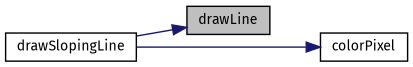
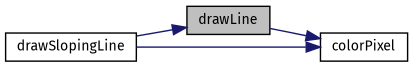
  digraph {
    fontname="Fira Sans"
    rankdir=LR
    node [color=black fillcolor=white fontname="Fira Sans" fontsize=10 shape=record style=filled]
    edge [color=midnightblue fontname="Fira Sans" fontsize=10 labelfontname=Helvetica labelfontsize=10 style=solid]
    n1 [fillcolor=grey75 fontcolor=black height=0.2 label=drawLine width=0.4]
    n2 [height=0.2 label=colorPixel width=0.4]
    n3 [height=0.2 label=drawSlopingLine width=0.4]
+   n1 -> n2
    n3 -> n1
    n3 -> n2
  }
